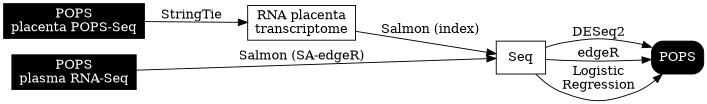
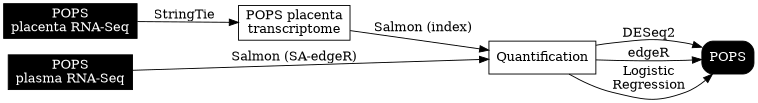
  digraph {
    fontname="DejaVu Serif"
    rankdir=LR
    node [color=black fontcolor=white fontname="DejaVu Serif" shape=rect]
    edge [color=black fontcolor=black fontname="DejaVu Serif"]
-   n1 [label="POPS\nplacenta POPS-Seq" style=filled]
+   n1 [label="POPS\nplacenta RNA-Seq" style=filled]
    n2 [label="POPS\nplasma RNA-Seq" style=filled]
-   n3 [fontcolor=black label="RNA placenta\ntranscriptome"]
-   n4 [fontcolor=black label=Seq]
+   n3 [fontcolor=black label="POPS placenta\ntranscriptome"]
+   n4 [fontcolor=black label=Quantification]
    n5 [label=POPS style="rounded,filled"]
    subgraph sub_1 {
      rank=same
      n1
      n2
    }
    n1 -> n3 [label=StringTie]
    n2 -> n4 [label="Salmon (SA-edgeR)"]
    n3 -> n4 [label="Salmon (index)"]
    n4 -> n5 [label=DESeq2]
    n4 -> n5 [label=edgeR]
    n4 -> n5 [label="Logistic\nRegression"]
  }
